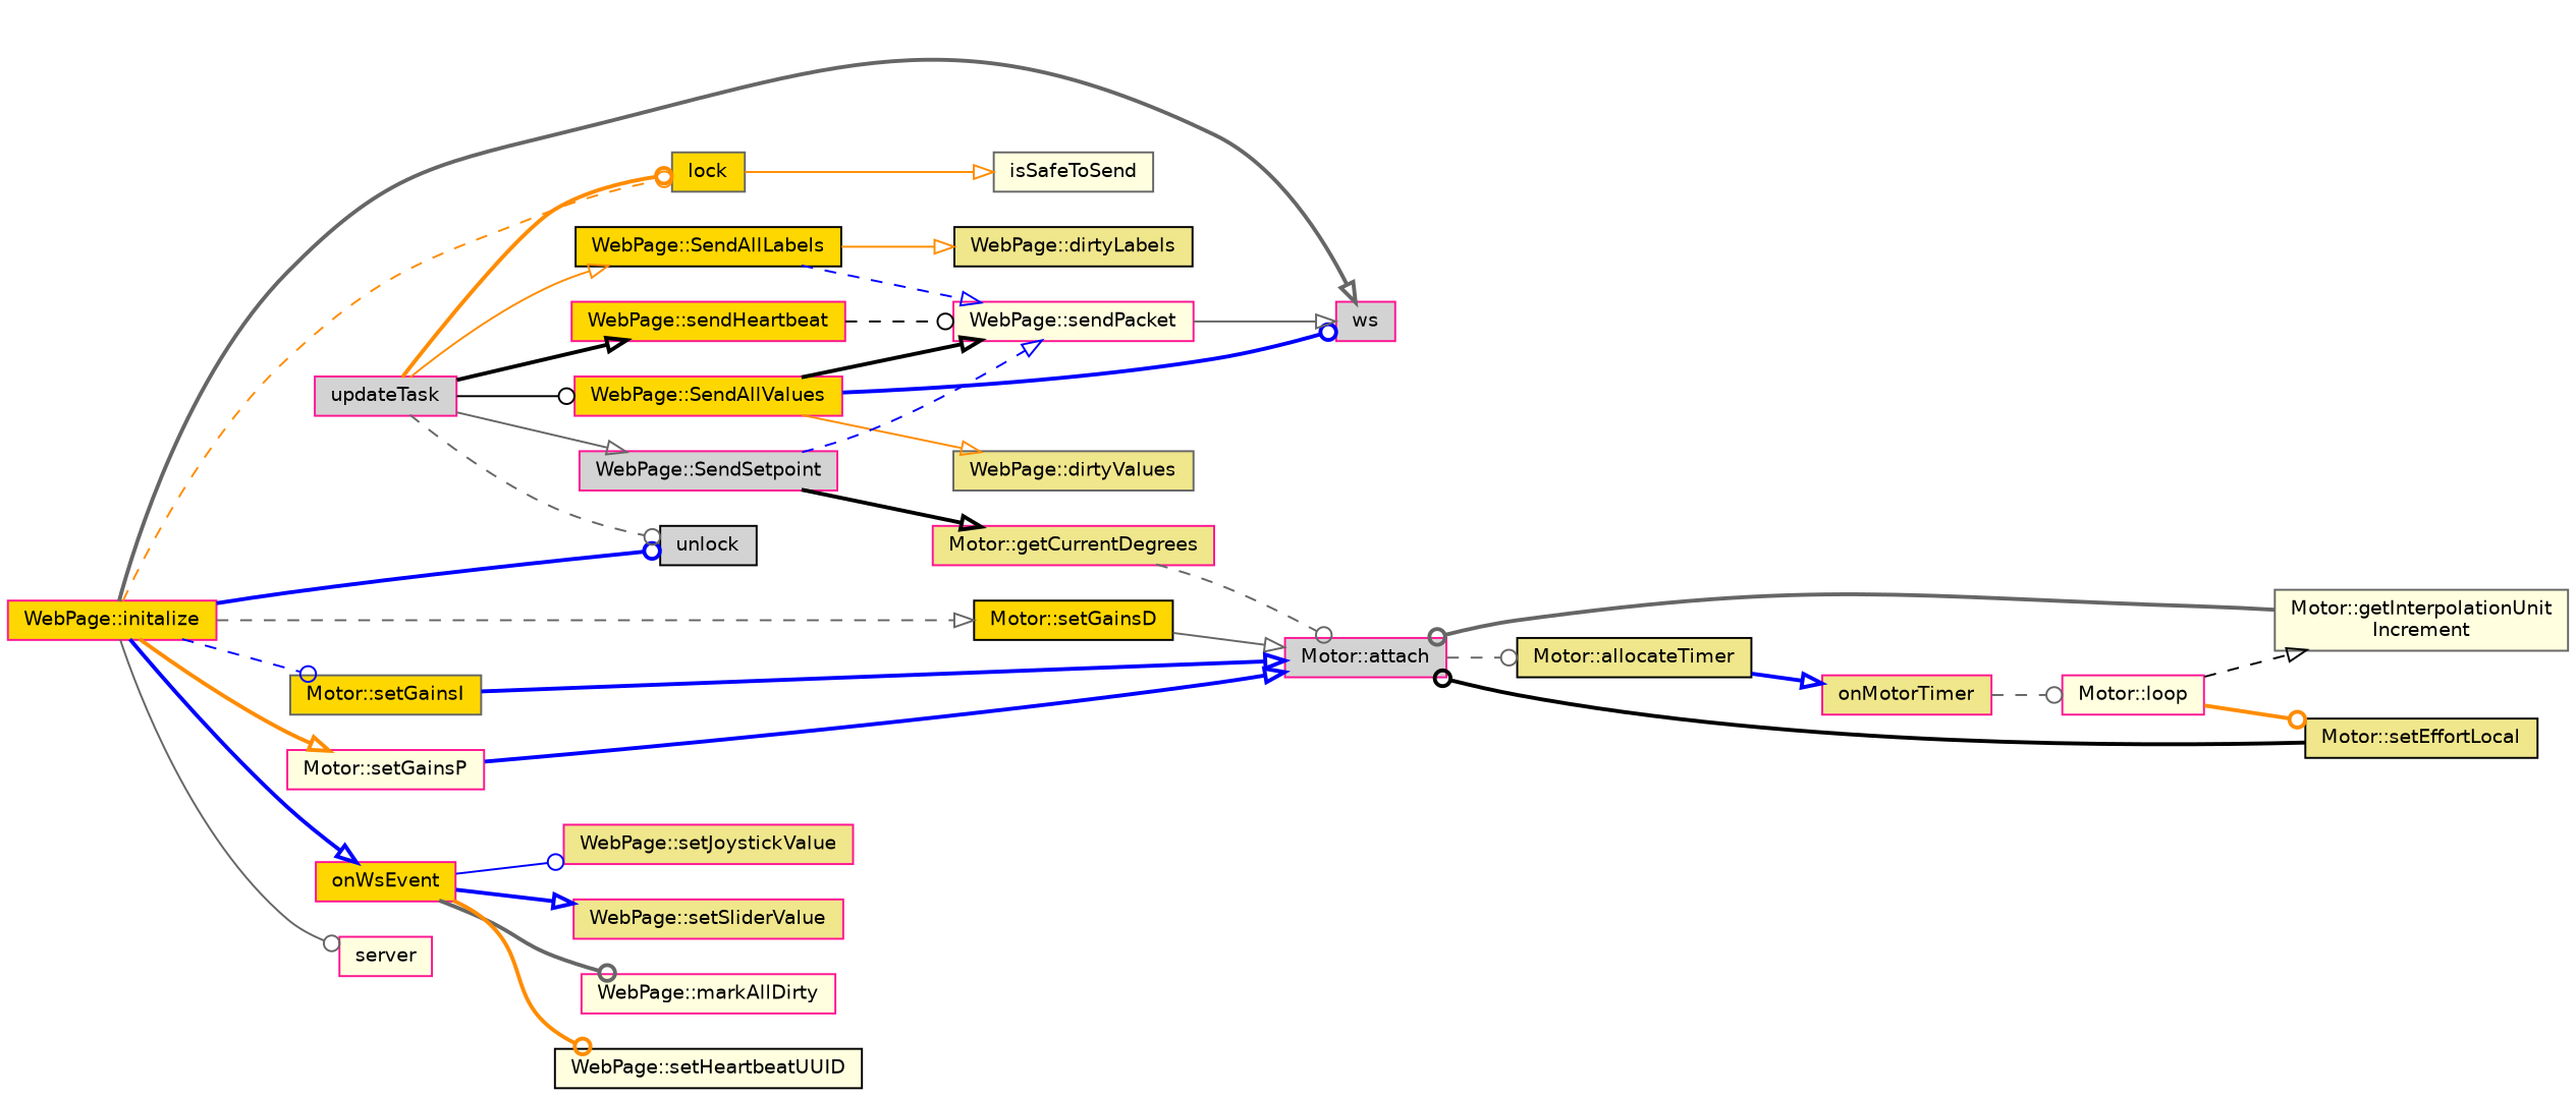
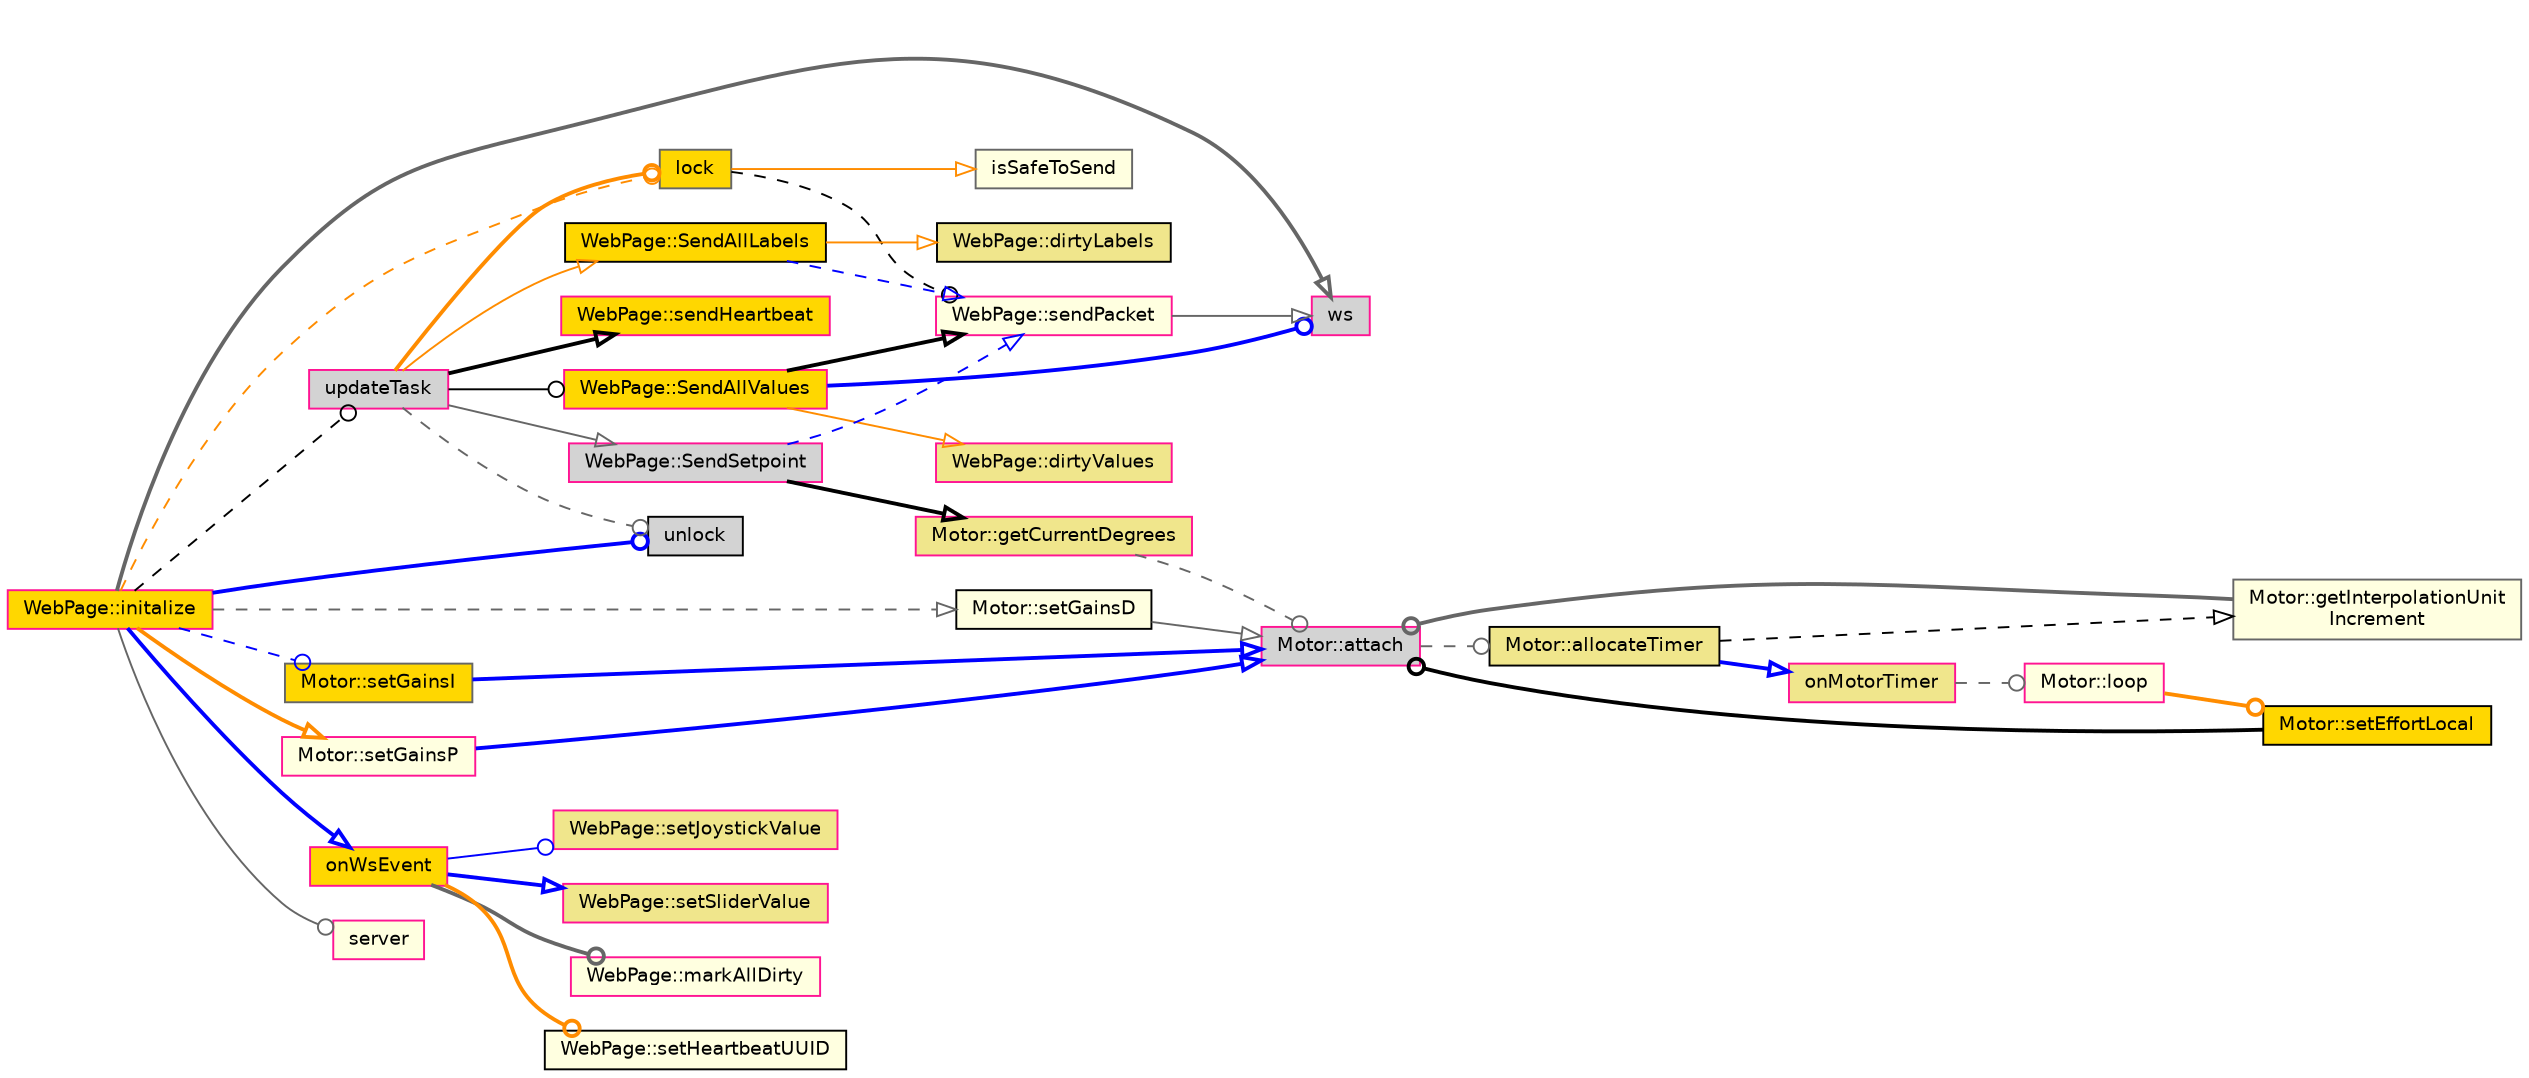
  digraph {
    rankdir=LR
    node [color=deeppink fillcolor=lightyellow fontname=Helvetica fontsize=10 shape=record style=filled]
    edge [arrowhead=onormal color=gray40 fontname=Helvetica fontsize=10 labelfontname=Helvetica labelfontsize=10 style=bold]
    n1 [fillcolor=gold fontcolor=black height=0.2 label="WebPage::initalize" width=0.4]
    n2 [color=gray40 fillcolor=gold height=0.2 label=lock width=0.4]
    n3 [fillcolor=gold height=0.2 label=onWsEvent width=0.4]
    n4 [height=0.2 label=server width=0.4]
-   n5 [color=black fillcolor=gold height=0.2 label="Motor::setGainsD" width=0.4]
+   n5 [color=black height=0.2 label="Motor::setGainsD" width=0.4]
    n6 [color=gray40 fillcolor=gold height=0.2 label="Motor::setGainsI" width=0.4]
    n7 [height=0.2 label="Motor::setGainsP" width=0.4]
    n8 [color=black fillcolor=lightgrey height=0.2 label=unlock width=0.4]
    n9 [fillcolor=lightgrey height=0.2 label=updateTask width=0.4]
    n10 [fillcolor=lightgrey height=0.2 label=ws width=0.4]
    n11 [color=gray40 height=0.2 label=isSafeToSend width=0.4]
    n12 [height=0.2 label="WebPage::markAllDirty" width=0.4]
    n13 [color=black height=0.2 label="WebPage::setHeartbeatUUID" width=0.4]
    n14 [fillcolor=khaki height=0.2 label="WebPage::setJoystickValue" width=0.4]
    n15 [fillcolor=khaki height=0.2 label="WebPage::setSliderValue" width=0.4]
    n16 [fillcolor=lightgrey height=0.2 label="Motor::attach" width=0.4]
    n17 [color=black fillcolor=gold height=0.2 label="WebPage::SendAllLabels" width=0.4]
    n18 [fillcolor=gold height=0.2 label="WebPage::SendAllValues" width=0.4]
    n19 [fillcolor=gold height=0.2 label="WebPage::sendHeartbeat" width=0.4]
    n20 [fillcolor=lightgrey height=0.2 label="WebPage::SendSetpoint" width=0.4]
    n21 [color=black fillcolor=khaki height=0.2 label="Motor::allocateTimer" width=0.4]
    n22 [fillcolor=khaki height=0.2 label=onMotorTimer width=0.4]
    n23 [height=0.2 label="Motor::loop" width=0.4]
    n24 [color=gray40 height=0.2 label="Motor::getInterpolationUnit\lIncrement" width=0.4]
-   n25 [color=black fillcolor=khaki height=0.2 label="Motor::setEffortLocal" width=0.4]
+   n25 [color=black fillcolor=gold height=0.2 label="Motor::setEffortLocal" width=0.4]
    n26 [color=black fillcolor=khaki height=0.2 label="WebPage::dirtyLabels" width=0.4]
    n27 [height=0.2 label="WebPage::sendPacket" width=0.4]
-   n28 [color=gray40 fillcolor=khaki height=0.2 label="WebPage::dirtyValues" width=0.4]
+   n28 [fillcolor=khaki height=0.2 label="WebPage::dirtyValues" width=0.4]
    n29 [fillcolor=khaki height=0.2 label="Motor::getCurrentDegrees" width=0.4]
    n1 -> n2 [arrowhead=odot color=darkorange style=dashed]
    n1 -> n3 [color=blue]
    n1 -> n4 [arrowhead=odot style=solid]
    n1 -> n5 [style=dashed]
    n1 -> n6 [arrowhead=odot color=blue style=dashed]
    n1 -> n7 [color=darkorange]
    n1 -> n8 [arrowhead=odot color=blue]
+   n1 -> n9 [arrowhead=odot color=black style=dashed]
    n1 -> n10
    n2 -> n11 [color=darkorange style=solid]
    n3 -> n12 [arrowhead=odot]
    n3 -> n13 [arrowhead=odot color=darkorange]
    n3 -> n14 [arrowhead=odot color=blue style=solid]
    n3 -> n15 [color=blue]
    n5 -> n16 [style=solid]
    n6 -> n16 [color=blue]
    n7 -> n16 [color=blue]
    n9 -> n2 [arrowhead=odot color=darkorange]
    n9 -> n8 [arrowhead=odot style=dashed]
    n9 -> n17 [color=darkorange style=solid]
    n9 -> n18 [arrowhead=odot color=black style=solid]
    n9 -> n19 [color=black]
    n9 -> n20 [style=solid]
    n16 -> n21 [arrowhead=odot style=dashed]
    n17 -> n26 [color=darkorange style=solid]
    n17 -> n27 [color=blue style=dashed]
    n18 -> n10 [arrowhead=odot color=blue]
    n18 -> n27 [color=black]
    n18 -> n28 [color=darkorange style=solid]
-   n19 -> n27 [arrowhead=odot color=black style=dashed]
+   n2 -> n27 [arrowhead=odot color=black style=dashed]
    n20 -> n27 [color=blue style=dashed]
    n20 -> n29 [color=black]
    n21 -> n22 [color=blue]
    n22 -> n23 [arrowhead=odot style=dashed]
-   n23 -> n24 [color=black style=dashed]
+   n21 -> n24 [color=black style=dashed]
    n23 -> n25 [arrowhead=odot color=darkorange]
    n24 -> n16 [arrowhead=odot]
    n25 -> n16 [arrowhead=odot color=black]
    n27 -> n10 [style=solid]
    n29 -> n16 [arrowhead=odot style=dashed]
  }
